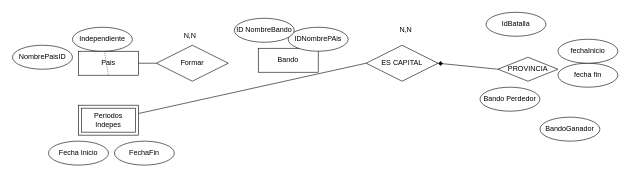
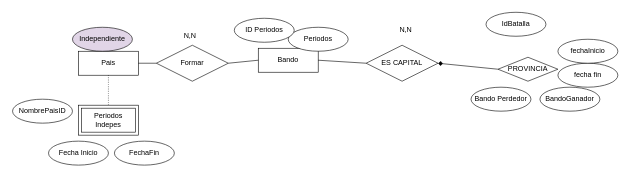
  <mxCell id="0" />
  <mxCell id="1" parent="0" />
  <mxCell id="2" value="Bando" style="whiteSpace=wrap;html=1;align=center;" vertex="1" parent="1"><mxGeometry x="430" y="80" width="100" height="40" as="geometry" /></mxCell>
  <mxCell id="3" value="Pais" style="whiteSpace=wrap;html=1;align=center;" vertex="1" parent="1"><mxGeometry x="130" y="85" width="100" height="40" as="geometry" /></mxCell>
  <mxCell id="4" value="PROVINCIA" style="rhombus;whiteSpace=wrap;html=1;align=center;" vertex="1" parent="1"><mxGeometry x="830" y="95" width="100" height="40" as="geometry" /></mxCell>
  <mxCell id="5" value="ES CAPITAL" style="shape=rhombus;perimeter=rhombusPerimeter;whiteSpace=wrap;html=1;align=center;" vertex="1" parent="1"><mxGeometry x="610" y="75" width="120" height="60" as="geometry" /></mxCell>
  <mxCell id="6" value="Formar" style="shape=rhombus;perimeter=rhombusPerimeter;whiteSpace=wrap;html=1;align=center;" vertex="1" parent="1"><mxGeometry x="260" y="75" width="120" height="60" as="geometry" /></mxCell>
- <mxCell id="7" value="" style="endArrow=none;html=1;rounded=0;exitX=0;exitY=0.5;exitDx=0;exitDy=0;" edge="1" parent="1" source="5" target="23"><mxGeometry relative="1" as="geometry"><mxPoint x="370" y="-15" as="sourcePoint" /><mxPoint x="530" y="-15" as="targetPoint" /></mxGeometry></mxCell>
+ <mxCell id="7" value="" style="endArrow=none;html=1;rounded=0;exitX=0;exitY=0.5;exitDx=0;exitDy=0;entryX=1;entryY=0.5;entryDx=0;entryDy=0;" edge="1" parent="1" source="5" target="2"><mxGeometry relative="1" as="geometry"><mxPoint x="370" y="-15" as="sourcePoint" /><mxPoint x="530" y="-15" as="targetPoint" /></mxGeometry></mxCell>
  <mxCell id="8" value="" style="endArrow=diamond;html=1;rounded=0;exitX=0;exitY=0.5;exitDx=0;exitDy=0;entryX=1;entryY=0.5;entryDx=0;entryDy=0;" edge="1" parent="1" source="4" target="5"><mxGeometry relative="1" as="geometry"><mxPoint x="260" y="-75" as="sourcePoint" /><mxPoint x="250" y="-15" as="targetPoint" /></mxGeometry></mxCell>
+ <mxCell id="9" value="" style="endArrow=none;html=1;rounded=0;entryX=0;entryY=0.5;entryDx=0;entryDy=0;exitX=1;exitY=0.5;exitDx=0;exitDy=0;" edge="1" parent="1" source="6" target="2"><mxGeometry relative="1" as="geometry"><mxPoint x="370" y="-15" as="sourcePoint" /><mxPoint x="530" y="-15" as="targetPoint" /></mxGeometry></mxCell>
  <mxCell id="10" value="" style="endArrow=none;html=1;rounded=0;entryX=0;entryY=0.5;entryDx=0;entryDy=0;" edge="1" parent="1" target="6"><mxGeometry relative="1" as="geometry"><mxPoint x="230" y="105" as="sourcePoint" /><mxPoint x="390" y="115" as="targetPoint" /></mxGeometry></mxCell>
- <mxCell id="11" value="IDNombrePAis" style="ellipse;whiteSpace=wrap;html=1;align=center;" vertex="1" parent="1"><mxGeometry x="480" y="45" width="100" height="40" as="geometry" /></mxCell>
- <mxCell id="12" value="ID NombreBando" style="ellipse;whiteSpace=wrap;html=1;align=center;" vertex="1" parent="1"><mxGeometry x="390" y="30" width="100" height="40" as="geometry" /></mxCell>
- <mxCell id="13" value="Bando Perdedor" style="ellipse;whiteSpace=wrap;html=1;align=center;" vertex="1" parent="1"><mxGeometry x="800" y="145" width="100" height="40" as="geometry" /></mxCell>
+ <mxCell id="11" value="Periodos" style="ellipse;whiteSpace=wrap;html=1;align=center;" vertex="1" parent="1"><mxGeometry x="480" y="45" width="100" height="40" as="geometry" /></mxCell>
+ <mxCell id="12" value="ID Periodos" style="ellipse;whiteSpace=wrap;html=1;align=center;" vertex="1" parent="1"><mxGeometry x="390" y="30" width="100" height="40" as="geometry" /></mxCell>
+ <mxCell id="13" value="Bando Perdedor" style="ellipse;whiteSpace=wrap;html=1;align=center;" vertex="1" parent="1"><mxGeometry x="785" y="145" width="100" height="40" as="geometry" /></mxCell>
  <mxCell id="14" value="fecha fin" style="ellipse;whiteSpace=wrap;html=1;align=center;" vertex="1" parent="1"><mxGeometry x="930" y="105" width="100" height="40" as="geometry" /></mxCell>
- <mxCell id="15" value="BandoGanador" style="ellipse;whiteSpace=wrap;html=1;align=center;" vertex="1" parent="1"><mxGeometry x="900" y="195" width="100" height="40" as="geometry" /></mxCell>
+ <mxCell id="15" value="BandoGanador" style="ellipse;whiteSpace=wrap;html=1;align=center;" vertex="1" parent="1"><mxGeometry x="900" y="145" width="100" height="40" as="geometry" /></mxCell>
  <mxCell id="16" value="fechaInicio" style="ellipse;whiteSpace=wrap;html=1;align=center;" vertex="1" parent="1"><mxGeometry x="930" y="65" width="100" height="40" as="geometry" /></mxCell>
- <mxCell id="17" value="Independiente" style="ellipse;whiteSpace=wrap;html=1;align=center;" vertex="1" parent="1"><mxGeometry x="120" y="45" width="100" height="40" as="geometry" /></mxCell>
- <mxCell id="18" value="NombrePaisID" style="ellipse;whiteSpace=wrap;html=1;align=center;" vertex="1" parent="1"><mxGeometry x="20" y="75" width="100" height="40" as="geometry" /></mxCell>
+ <mxCell id="17" value="Independiente" style="ellipse;whiteSpace=wrap;html=1;align=center;fillColor=#e1d5e7;" vertex="1" parent="1"><mxGeometry x="120" y="45" width="100" height="40" as="geometry" /></mxCell>
+ <mxCell id="18" value="NombrePaisID" style="ellipse;whiteSpace=wrap;html=1;align=center;" vertex="1" parent="1"><mxGeometry x="20" y="165" width="100" height="40" as="geometry" /></mxCell>
  <mxCell id="19" value="&lt;div&gt;Fecha Inicio&lt;/div&gt;" style="ellipse;whiteSpace=wrap;html=1;align=center;" vertex="1" parent="1"><mxGeometry x="80" y="235" width="100" height="40" as="geometry" /></mxCell>
  <mxCell id="20" value="IdBatalla" style="ellipse;whiteSpace=wrap;html=1;align=center;" vertex="1" parent="1"><mxGeometry x="810" y="20" width="100" height="40" as="geometry" /></mxCell>
  <mxCell id="21" value="N,N" style="text;strokeColor=none;fillColor=none;spacingLeft=4;spacingRight=4;overflow=hidden;rotatable=0;points=[[0,0.5],[1,0.5]];portConstraint=eastwest;fontSize=12;" vertex="1" parent="1"><mxGeometry x="300" y="45" width="40" height="30" as="geometry" /></mxCell>
  <mxCell id="22" value="FechaFin" style="ellipse;whiteSpace=wrap;html=1;align=center;" vertex="1" parent="1"><mxGeometry x="190" y="235" width="100" height="40" as="geometry" /></mxCell>
  <mxCell id="23" value="Periodos Indepes" style="shape=ext;margin=3;double=1;whiteSpace=wrap;html=1;align=center;" vertex="1" parent="1"><mxGeometry x="130" y="175" width="100" height="50" as="geometry" /></mxCell>
- <mxCell id="24" value="" style="endArrow=none;html=1;rounded=0;dashed=1;dashPattern=1 2;exitX=0.5;exitY=1;exitDx=0;exitDy=0;" edge="1" parent="1" source="3" target="17"><mxGeometry relative="1" as="geometry"><mxPoint x="370" y="75" as="sourcePoint" /><mxPoint x="530" y="75" as="targetPoint" /></mxGeometry></mxCell>
+ <mxCell id="24" value="" style="endArrow=none;html=1;rounded=0;dashed=1;dashPattern=1 2;entryX=0.5;entryY=0;entryDx=0;entryDy=0;exitX=0.5;exitY=1;exitDx=0;exitDy=0;" edge="1" parent="1" source="3" target="23"><mxGeometry relative="1" as="geometry"><mxPoint x="370" y="75" as="sourcePoint" /><mxPoint x="530" y="75" as="targetPoint" /></mxGeometry></mxCell>
  <mxCell id="25" value="N,N" style="text;strokeColor=none;fillColor=none;spacingLeft=4;spacingRight=4;overflow=hidden;rotatable=0;points=[[0,0.5],[1,0.5]];portConstraint=eastwest;fontSize=12;" vertex="1" parent="1"><mxGeometry x="660" y="35" width="40" height="30" as="geometry" /></mxCell>
